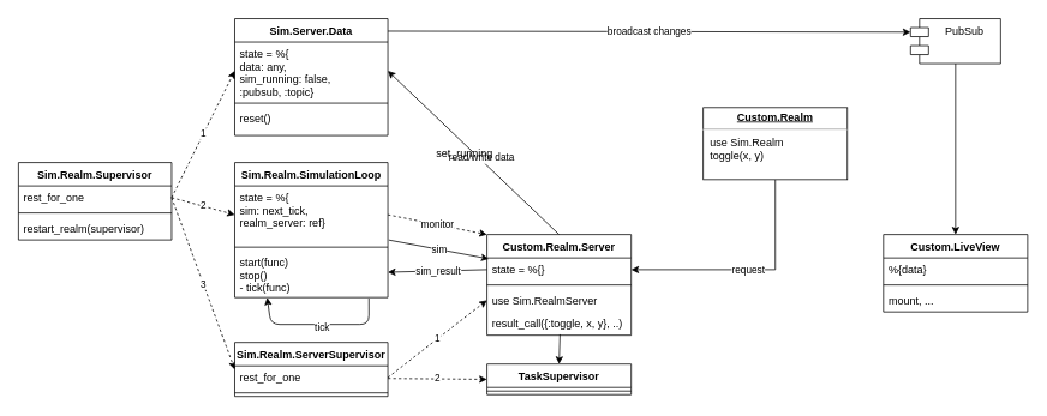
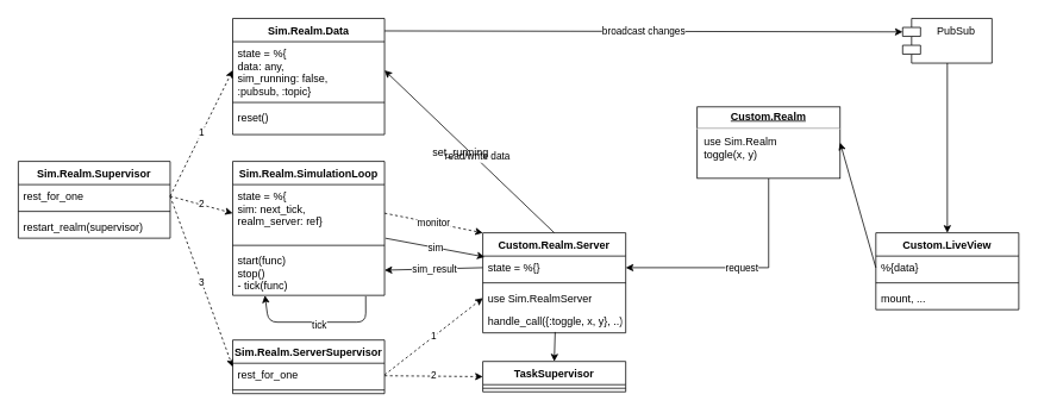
  <mxCell id="0" />
  <mxCell id="1" parent="0" />
  <mxCell id="2" value="request" style="edgeStyle=orthogonalEdgeStyle;rounded=0;orthogonalLoop=1;jettySize=auto;html=1;entryX=1;entryY=0.5;entryDx=0;entryDy=0;" edge="1" parent="1" source="3" target="39"><mxGeometry relative="1" as="geometry" /></mxCell>
  <mxCell id="3" value="&lt;p style=&quot;margin: 0px ; margin-top: 4px ; text-align: center ; text-decoration: underline&quot;&gt;&lt;b&gt;Custom.Realm&lt;/b&gt;&lt;/p&gt;&lt;hr&gt;&lt;p style=&quot;margin: 0px ; margin-left: 8px&quot;&gt;use Sim.Realm&lt;/p&gt;&lt;p style=&quot;margin: 0px ; margin-left: 8px&quot;&gt;toggle(x, y)&lt;/p&gt;" style="verticalAlign=top;align=left;overflow=fill;fontSize=12;fontFamily=Helvetica;html=1;" vertex="1" parent="1"><mxGeometry x="780" y="119" width="160" height="80" as="geometry" /></mxCell>
  <mxCell id="4" value="" style="endArrow=classic;html=1;entryX=0.5;entryY=0;entryDx=0;entryDy=0;exitX=0.506;exitY=0.962;exitDx=0;exitDy=0;exitPerimeter=0;" edge="1" parent="1" source="42" target="43"><mxGeometry width="50" height="50" relative="1" as="geometry"><mxPoint x="580" y="350" as="sourcePoint" /><mxPoint x="640" y="280" as="targetPoint" /></mxGeometry></mxCell>
  <mxCell id="5" style="edgeStyle=orthogonalEdgeStyle;rounded=0;orthogonalLoop=1;jettySize=auto;html=1;exitX=0.5;exitY=1;exitDx=0;exitDy=0;" edge="1" parent="1" source="3" target="3"><mxGeometry relative="1" as="geometry" /></mxCell>
  <mxCell id="6" value="" style="endArrow=classic;html=1;exitX=0.5;exitY=0;exitDx=0;exitDy=0;entryX=1;entryY=0.5;entryDx=0;entryDy=0;" edge="1" parent="1" source="38" target="22"><mxGeometry width="50" height="50" relative="1" as="geometry"><mxPoint x="590" y="330" as="sourcePoint" /><mxPoint x="640" y="280" as="targetPoint" /></mxGeometry></mxCell>
  <mxCell id="7" value="read/write data" style="edgeLabel;html=1;align=center;verticalAlign=middle;resizable=0;points=[];" vertex="1" connectable="0" parent="6"><mxGeometry x="-0.07" y="-2" relative="1" as="geometry"><mxPoint as="offset" /></mxGeometry></mxCell>
  <mxCell id="8" value="1" style="endArrow=classic;html=1;dashed=1;exitX=1;exitY=0.5;exitDx=0;exitDy=0;entryX=0;entryY=0.5;entryDx=0;entryDy=0;" edge="1" parent="1" source="32" target="22"><mxGeometry width="50" height="50" relative="1" as="geometry"><mxPoint x="450" y="330" as="sourcePoint" /><mxPoint x="500" y="280" as="targetPoint" /></mxGeometry></mxCell>
  <mxCell id="9" value="2" style="endArrow=classic;html=1;dashed=1;exitX=1;exitY=0.5;exitDx=0;exitDy=0;entryX=0;entryY=0.5;entryDx=0;entryDy=0;" edge="1" parent="1" source="32" target="26"><mxGeometry width="50" height="50" relative="1" as="geometry"><mxPoint x="200" y="229" as="sourcePoint" /><mxPoint x="270" y="88" as="targetPoint" /></mxGeometry></mxCell>
  <mxCell id="10" value="3" style="endArrow=classic;html=1;dashed=1;exitX=1;exitY=0.5;exitDx=0;exitDy=0;entryX=0;entryY=0.5;entryDx=0;entryDy=0;" edge="1" parent="1" source="32" target="35"><mxGeometry width="50" height="50" relative="1" as="geometry"><mxPoint x="200" y="229" as="sourcePoint" /><mxPoint x="270" y="248" as="targetPoint" /></mxGeometry></mxCell>
  <mxCell id="11" value="1" style="endArrow=classic;html=1;dashed=1;exitX=1;exitY=0.5;exitDx=0;exitDy=0;entryX=0;entryY=0.5;entryDx=0;entryDy=0;" edge="1" parent="1" source="36" target="41"><mxGeometry width="50" height="50" relative="1" as="geometry"><mxPoint x="440" y="450" as="sourcePoint" /><mxPoint x="510" y="641" as="targetPoint" /></mxGeometry></mxCell>
  <mxCell id="12" value="2" style="endArrow=classic;html=1;dashed=1;entryX=0;entryY=0.5;entryDx=0;entryDy=0;" edge="1" parent="1" target="43"><mxGeometry width="50" height="50" relative="1" as="geometry"><mxPoint x="430" y="420" as="sourcePoint" /><mxPoint x="500" y="419" as="targetPoint" /></mxGeometry></mxCell>
  <mxCell id="13" value="broadcast changes" style="endArrow=classic;html=1;exitX=1;exitY=0.107;exitDx=0;exitDy=0;exitPerimeter=0;entryX=0;entryY=0;entryDx=0;entryDy=15;entryPerimeter=0;" edge="1" parent="1" source="21" target="14"><mxGeometry width="50" height="50" relative="1" as="geometry"><mxPoint x="450" y="300" as="sourcePoint" /><mxPoint x="880" y="35" as="targetPoint" /></mxGeometry></mxCell>
  <mxCell id="14" value="PubSub" style="shape=module;align=left;spacingLeft=20;align=center;verticalAlign=top;" vertex="1" parent="1"><mxGeometry x="1010" y="20" width="100" height="50" as="geometry" /></mxCell>
+ <mxCell id="15" value="" style="endArrow=classic;html=1;entryX=1;entryY=0.5;entryDx=0;entryDy=0;exitX=0;exitY=0.5;exitDx=0;exitDy=0;" edge="1" parent="1" source="46" target="3"><mxGeometry width="50" height="50" relative="1" as="geometry"><mxPoint x="680" y="300" as="sourcePoint" /><mxPoint x="730" y="250" as="targetPoint" /></mxGeometry></mxCell>
  <mxCell id="16" value="" style="endArrow=classic;html=1;exitX=0.5;exitY=1;exitDx=0;exitDy=0;entryX=0.5;entryY=0;entryDx=0;entryDy=0;" edge="1" parent="1" source="14" target="45"><mxGeometry width="50" height="50" relative="1" as="geometry"><mxPoint x="720" y="300" as="sourcePoint" /><mxPoint x="770" y="250" as="targetPoint" /></mxGeometry></mxCell>
  <mxCell id="17" value="monitor" style="endArrow=classic;html=1;dashed=1;exitX=1;exitY=0.5;exitDx=0;exitDy=0;entryX=0;entryY=0;entryDx=0;entryDy=0;" edge="1" parent="1" source="26" target="38"><mxGeometry width="50" height="50" relative="1" as="geometry"><mxPoint x="470" y="490" as="sourcePoint" /><mxPoint x="540" y="509" as="targetPoint" /></mxGeometry></mxCell>
  <mxCell id="18" value="" style="endArrow=classic;html=1;exitX=0;exitY=0.5;exitDx=0;exitDy=0;" edge="1" parent="1" source="39" target="28"><mxGeometry width="50" height="50" relative="1" as="geometry"><mxPoint x="510" y="300" as="sourcePoint" /><mxPoint x="560" y="250" as="targetPoint" /></mxGeometry></mxCell>
  <mxCell id="19" value="sim_result" style="edgeLabel;html=1;align=center;verticalAlign=middle;resizable=0;points=[];" vertex="1" connectable="0" parent="18"><mxGeometry x="-0.0" relative="1" as="geometry"><mxPoint as="offset" /></mxGeometry></mxCell>
  <mxCell id="20" value="sim" style="endArrow=classic;html=1;exitX=1.006;exitY=0.938;exitDx=0;exitDy=0;exitPerimeter=0;entryX=0.013;entryY=0.038;entryDx=0;entryDy=0;entryPerimeter=0;" edge="1" parent="1" source="26" target="39"><mxGeometry width="50" height="50" relative="1" as="geometry"><mxPoint x="510" y="300" as="sourcePoint" /><mxPoint x="560" y="250" as="targetPoint" /></mxGeometry></mxCell>
- <mxCell id="21" value="Sim.Server.Data" style="swimlane;fontStyle=1;align=center;verticalAlign=top;childLayout=stackLayout;horizontal=1;startSize=26;horizontalStack=0;resizeParent=1;resizeParentMax=0;resizeLast=0;collapsible=1;marginBottom=0;" vertex="1" parent="1"><mxGeometry x="260" y="20" width="170" height="130" as="geometry" /></mxCell>
+ <mxCell id="21" value="Sim.Realm.Data" style="swimlane;fontStyle=1;align=center;verticalAlign=top;childLayout=stackLayout;horizontal=1;startSize=26;horizontalStack=0;resizeParent=1;resizeParentMax=0;resizeLast=0;collapsible=1;marginBottom=0;" vertex="1" parent="1"><mxGeometry x="260" y="20" width="170" height="130" as="geometry" /></mxCell>
  <mxCell id="22" value="state = %{&#10;data: any, &#10;sim_running: false, &#10;:pubsub, :topic}" style="text;strokeColor=none;fillColor=none;align=left;verticalAlign=top;spacingLeft=4;spacingRight=4;overflow=hidden;rotatable=0;points=[[0,0.5],[1,0.5]];portConstraint=eastwest;" vertex="1" parent="21"><mxGeometry y="26" width="170" height="64" as="geometry" /></mxCell>
  <mxCell id="23" value="" style="line;strokeWidth=1;fillColor=none;align=left;verticalAlign=middle;spacingTop=-1;spacingLeft=3;spacingRight=3;rotatable=0;labelPosition=right;points=[];portConstraint=eastwest;" vertex="1" parent="21"><mxGeometry y="90" width="170" height="8" as="geometry" /></mxCell>
  <mxCell id="24" value="reset()" style="text;strokeColor=none;fillColor=none;align=left;verticalAlign=top;spacingLeft=4;spacingRight=4;overflow=hidden;rotatable=0;points=[[0,0.5],[1,0.5]];portConstraint=eastwest;" vertex="1" parent="21"><mxGeometry y="98" width="170" height="32" as="geometry" /></mxCell>
  <mxCell id="25" value="Sim.Realm.SimulationLoop" style="swimlane;fontStyle=1;align=center;verticalAlign=top;childLayout=stackLayout;horizontal=1;startSize=26;horizontalStack=0;resizeParent=1;resizeParentMax=0;resizeLast=0;collapsible=1;marginBottom=0;" vertex="1" parent="1"><mxGeometry x="260" y="180" width="170" height="150" as="geometry" /></mxCell>
  <mxCell id="26" value="state = %{&#10;sim: next_tick, &#10;realm_server: ref}" style="text;strokeColor=none;fillColor=none;align=left;verticalAlign=top;spacingLeft=4;spacingRight=4;overflow=hidden;rotatable=0;points=[[0,0.5],[1,0.5]];portConstraint=eastwest;" vertex="1" parent="25"><mxGeometry y="26" width="170" height="64" as="geometry" /></mxCell>
  <mxCell id="27" value="" style="line;strokeWidth=1;fillColor=none;align=left;verticalAlign=middle;spacingTop=-1;spacingLeft=3;spacingRight=3;rotatable=0;labelPosition=right;points=[];portConstraint=eastwest;" vertex="1" parent="25"><mxGeometry y="90" width="170" height="8" as="geometry" /></mxCell>
  <mxCell id="28" value="start(func)&#10;stop()&#10;- tick(func)" style="text;strokeColor=none;fillColor=none;align=left;verticalAlign=top;spacingLeft=4;spacingRight=4;overflow=hidden;rotatable=0;points=[[0,0.5],[1,0.5]];portConstraint=eastwest;" vertex="1" parent="25"><mxGeometry y="98" width="170" height="52" as="geometry" /></mxCell>
  <mxCell id="29" value="" style="endArrow=classic;html=1;entryX=0.212;entryY=1;entryDx=0;entryDy=0;entryPerimeter=0;exitX=0.876;exitY=1.019;exitDx=0;exitDy=0;exitPerimeter=0;" edge="1" parent="25" source="28" target="28"><mxGeometry width="50" height="50" relative="1" as="geometry"><mxPoint x="170" y="130" as="sourcePoint" /><mxPoint x="140" y="170" as="targetPoint" /><Array as="points"><mxPoint x="149" y="180" /><mxPoint x="40" y="180" /></Array></mxGeometry></mxCell>
  <mxCell id="30" value="tick" style="edgeLabel;html=1;align=center;verticalAlign=middle;resizable=0;points=[];" vertex="1" connectable="0" parent="29"><mxGeometry x="-0.021" y="1" relative="1" as="geometry"><mxPoint y="1" as="offset" /></mxGeometry></mxCell>
  <mxCell id="31" value="Sim.Realm.Supervisor" style="swimlane;fontStyle=1;align=center;verticalAlign=top;childLayout=stackLayout;horizontal=1;startSize=26;horizontalStack=0;resizeParent=1;resizeParentMax=0;resizeLast=0;collapsible=1;marginBottom=0;" vertex="1" parent="1"><mxGeometry x="20" y="180" width="170" height="86" as="geometry" /></mxCell>
  <mxCell id="32" value="rest_for_one" style="text;strokeColor=none;fillColor=none;align=left;verticalAlign=top;spacingLeft=4;spacingRight=4;overflow=hidden;rotatable=0;points=[[0,0.5],[1,0.5]];portConstraint=eastwest;" vertex="1" parent="31"><mxGeometry y="26" width="170" height="26" as="geometry" /></mxCell>
  <mxCell id="33" value="" style="line;strokeWidth=1;fillColor=none;align=left;verticalAlign=middle;spacingTop=-1;spacingLeft=3;spacingRight=3;rotatable=0;labelPosition=right;points=[];portConstraint=eastwest;" vertex="1" parent="31"><mxGeometry y="52" width="170" height="8" as="geometry" /></mxCell>
  <mxCell id="34" value="restart_realm(supervisor)" style="text;strokeColor=none;fillColor=none;align=left;verticalAlign=top;spacingLeft=4;spacingRight=4;overflow=hidden;rotatable=0;points=[[0,0.5],[1,0.5]];portConstraint=eastwest;" vertex="1" parent="31"><mxGeometry y="60" width="170" height="26" as="geometry" /></mxCell>
  <mxCell id="35" value="Sim.Realm.ServerSupervisor" style="swimlane;fontStyle=1;align=center;verticalAlign=top;childLayout=stackLayout;horizontal=1;startSize=26;horizontalStack=0;resizeParent=1;resizeParentMax=0;resizeLast=0;collapsible=1;marginBottom=0;" vertex="1" parent="1"><mxGeometry x="260" y="380" width="170" height="60" as="geometry" /></mxCell>
  <mxCell id="36" value="rest_for_one" style="text;strokeColor=none;fillColor=none;align=left;verticalAlign=top;spacingLeft=4;spacingRight=4;overflow=hidden;rotatable=0;points=[[0,0.5],[1,0.5]];portConstraint=eastwest;" vertex="1" parent="35"><mxGeometry y="26" width="170" height="26" as="geometry" /></mxCell>
  <mxCell id="37" value="" style="line;strokeWidth=1;fillColor=none;align=left;verticalAlign=middle;spacingTop=-1;spacingLeft=3;spacingRight=3;rotatable=0;labelPosition=right;points=[];portConstraint=eastwest;" vertex="1" parent="35"><mxGeometry y="52" width="170" height="8" as="geometry" /></mxCell>
  <mxCell id="38" value="Custom.Realm.Server" style="swimlane;fontStyle=1;align=center;verticalAlign=top;childLayout=stackLayout;horizontal=1;startSize=26;horizontalStack=0;resizeParent=1;resizeParentMax=0;resizeLast=0;collapsible=1;marginBottom=0;" vertex="1" parent="1"><mxGeometry x="540" y="260" width="160" height="112" as="geometry" /></mxCell>
  <mxCell id="39" value="state = %{}" style="text;strokeColor=none;fillColor=none;align=left;verticalAlign=top;spacingLeft=4;spacingRight=4;overflow=hidden;rotatable=0;points=[[0,0.5],[1,0.5]];portConstraint=eastwest;" vertex="1" parent="38"><mxGeometry y="26" width="160" height="26" as="geometry" /></mxCell>
  <mxCell id="40" value="" style="line;strokeWidth=1;fillColor=none;align=left;verticalAlign=middle;spacingTop=-1;spacingLeft=3;spacingRight=3;rotatable=0;labelPosition=right;points=[];portConstraint=eastwest;" vertex="1" parent="38"><mxGeometry y="52" width="160" height="8" as="geometry" /></mxCell>
  <mxCell id="41" value="use Sim.RealmServer" style="text;strokeColor=none;fillColor=none;align=left;verticalAlign=top;spacingLeft=4;spacingRight=4;overflow=hidden;rotatable=0;points=[[0,0.5],[1,0.5]];portConstraint=eastwest;" vertex="1" parent="38"><mxGeometry y="60" width="160" height="26" as="geometry" /></mxCell>
- <mxCell id="42" value="result_call({:toggle, x, y}, ..)" style="text;strokeColor=none;fillColor=none;align=left;verticalAlign=top;spacingLeft=4;spacingRight=4;overflow=hidden;rotatable=0;points=[[0,0.5],[1,0.5]];portConstraint=eastwest;" vertex="1" parent="38"><mxGeometry y="86" width="160" height="26" as="geometry" /></mxCell>
+ <mxCell id="42" value="handle_call({:toggle, x, y}, ..)" style="text;strokeColor=none;fillColor=none;align=left;verticalAlign=top;spacingLeft=4;spacingRight=4;overflow=hidden;rotatable=0;points=[[0,0.5],[1,0.5]];portConstraint=eastwest;" vertex="1" parent="38"><mxGeometry y="86" width="160" height="26" as="geometry" /></mxCell>
  <mxCell id="43" value="TaskSupervisor" style="swimlane;fontStyle=1;align=center;verticalAlign=top;childLayout=stackLayout;horizontal=1;startSize=26;horizontalStack=0;resizeParent=1;resizeParentMax=0;resizeLast=0;collapsible=1;marginBottom=0;" vertex="1" parent="1"><mxGeometry x="540" y="404" width="160" height="34" as="geometry" /></mxCell>
  <mxCell id="44" value="" style="line;strokeWidth=1;fillColor=none;align=left;verticalAlign=middle;spacingTop=-1;spacingLeft=3;spacingRight=3;rotatable=0;labelPosition=right;points=[];portConstraint=eastwest;" vertex="1" parent="43"><mxGeometry y="26" width="160" height="8" as="geometry" /></mxCell>
  <mxCell id="45" value="Custom.LiveView" style="swimlane;fontStyle=1;align=center;verticalAlign=top;childLayout=stackLayout;horizontal=1;startSize=26;horizontalStack=0;resizeParent=1;resizeParentMax=0;resizeLast=0;collapsible=1;marginBottom=0;" vertex="1" parent="1"><mxGeometry x="980" y="260" width="160" height="86" as="geometry" /></mxCell>
  <mxCell id="46" value="%{data}" style="text;strokeColor=none;fillColor=none;align=left;verticalAlign=top;spacingLeft=4;spacingRight=4;overflow=hidden;rotatable=0;points=[[0,0.5],[1,0.5]];portConstraint=eastwest;" vertex="1" parent="45"><mxGeometry y="26" width="160" height="26" as="geometry" /></mxCell>
  <mxCell id="47" value="" style="line;strokeWidth=1;fillColor=none;align=left;verticalAlign=middle;spacingTop=-1;spacingLeft=3;spacingRight=3;rotatable=0;labelPosition=right;points=[];portConstraint=eastwest;" vertex="1" parent="45"><mxGeometry y="52" width="160" height="8" as="geometry" /></mxCell>
  <mxCell id="48" value="mount, ..." style="text;strokeColor=none;fillColor=none;align=left;verticalAlign=top;spacingLeft=4;spacingRight=4;overflow=hidden;rotatable=0;points=[[0,0.5],[1,0.5]];portConstraint=eastwest;" vertex="1" parent="45"><mxGeometry y="60" width="160" height="26" as="geometry" /></mxCell>
  <mxCell id="49" value="set_running" style="text;html=1;align=center;verticalAlign=middle;resizable=0;points=[];autosize=1;" vertex="1" parent="1"><mxGeometry x="475" y="160" width="80" height="20" as="geometry" /></mxCell>
